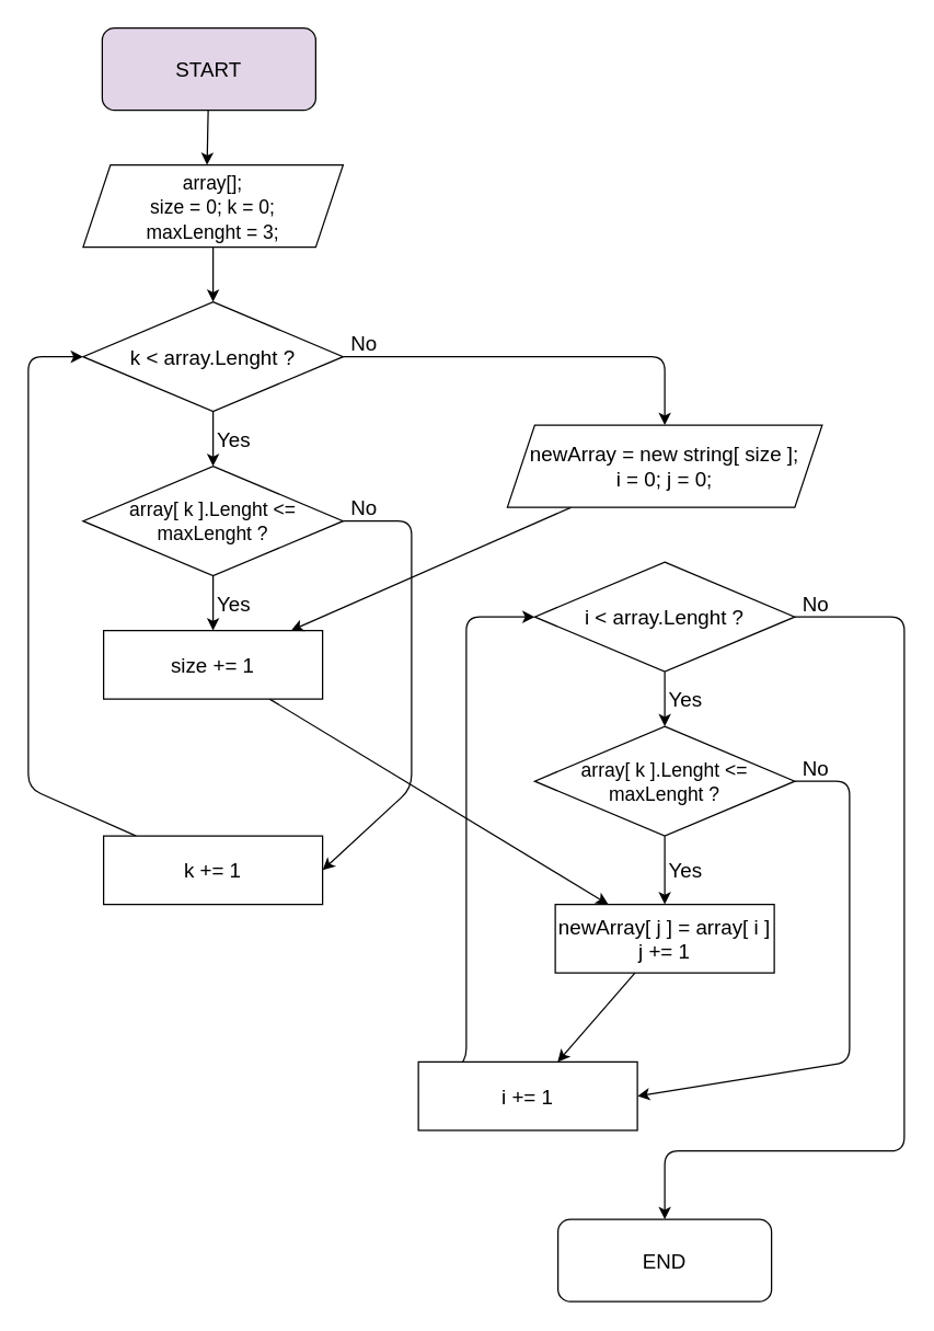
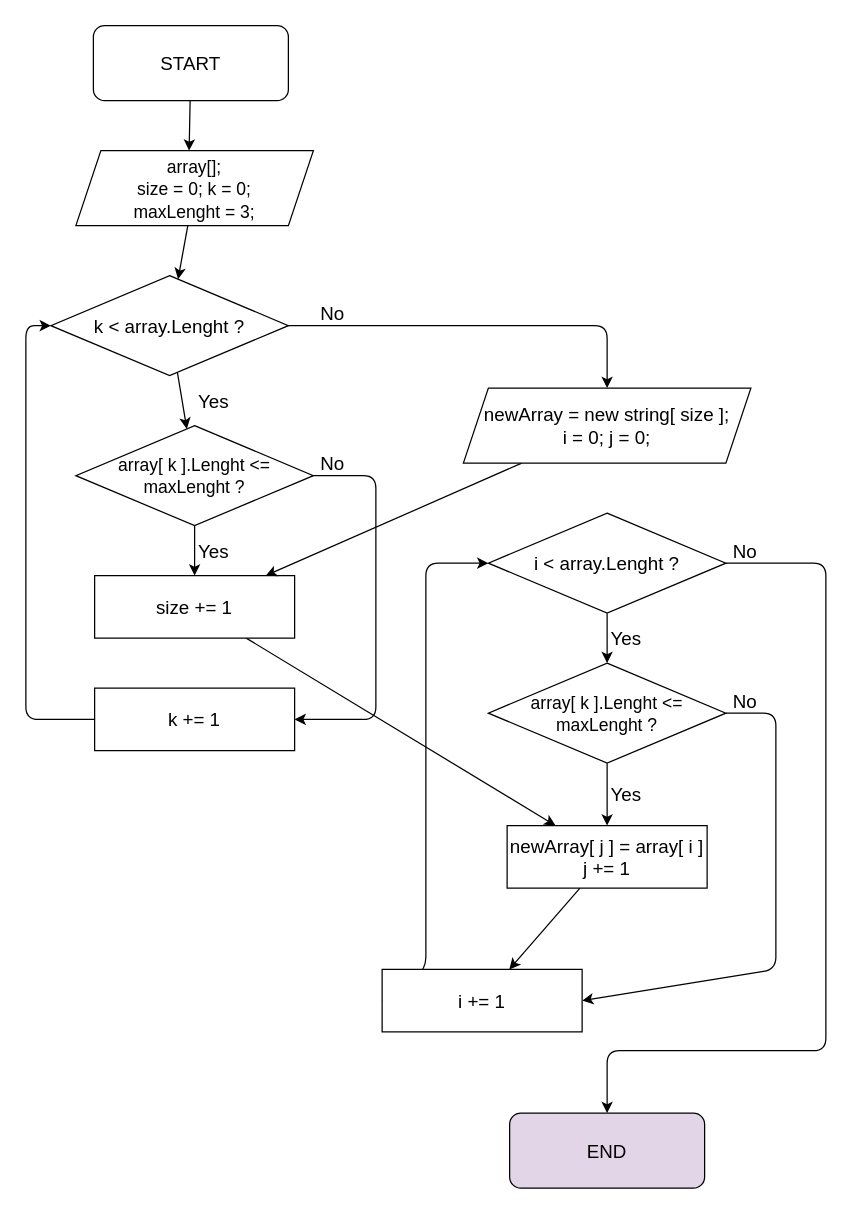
  <mxCell id="0" />
  <mxCell id="1" parent="0" />
  <mxCell id="2" value="" style="edgeStyle=none;html=1;" parent="1" source="3" edge="1"><mxGeometry relative="1" as="geometry"><mxPoint x="150.6" y="120" as="targetPoint" /></mxGeometry></mxCell>
- <mxCell id="3" value="START" style="rounded=1;whiteSpace=wrap;html=1;fontSize=15;fillColor=#e1d5e7;" parent="1" vertex="1"><mxGeometry x="74" y="20" width="156" height="60" as="geometry" /></mxCell>
+ <mxCell id="3" value="START" style="rounded=1;whiteSpace=wrap;html=1;fontSize=15;" parent="1" vertex="1"><mxGeometry x="74" y="20" width="156" height="60" as="geometry" /></mxCell>
  <mxCell id="4" value="" style="edgeStyle=none;html=1;" parent="1" source="5" target="8" edge="1"><mxGeometry relative="1" as="geometry" /></mxCell>
  <mxCell id="5" value="&lt;font style=&quot;font-size: 14px&quot;&gt;array[];&lt;br&gt;size = 0; k = 0;&lt;br&gt;maxLenght = 3;&lt;br&gt;&lt;/font&gt;" style="shape=parallelogram;perimeter=parallelogramPerimeter;whiteSpace=wrap;html=1;fixedSize=1;fontSize=15;" parent="1" vertex="1"><mxGeometry x="60" y="120" width="190" height="60" as="geometry" /></mxCell>
  <mxCell id="6" value="" style="edgeStyle=none;html=1;" parent="1" source="8" target="11" edge="1"><mxGeometry relative="1" as="geometry" /></mxCell>
  <mxCell id="7" style="edgeStyle=none;html=1;exitX=1;exitY=0.5;exitDx=0;exitDy=0;" parent="1" source="8" edge="1"><mxGeometry relative="1" as="geometry"><mxPoint x="485" y="310" as="targetPoint" /><Array as="points"><mxPoint x="485" y="260" /></Array></mxGeometry></mxCell>
- <mxCell id="8" value="k &amp;lt; array.Lenght ?" style="rhombus;whiteSpace=wrap;html=1;fontSize=15;" parent="1" vertex="1"><mxGeometry x="60" y="220" width="190" height="80" as="geometry" /></mxCell>
+ <mxCell id="8" value="k &amp;lt; array.Lenght ?" style="rhombus;whiteSpace=wrap;html=1;fontSize=15;" parent="1" vertex="1"><mxGeometry x="40" y="220" width="190" height="80" as="geometry" /></mxCell>
  <mxCell id="9" value="" style="edgeStyle=none;html=1;" parent="1" source="11" target="13" edge="1"><mxGeometry relative="1" as="geometry" /></mxCell>
  <mxCell id="10" style="edgeStyle=none;html=1;exitX=1;exitY=0.5;exitDx=0;exitDy=0;entryX=1;entryY=0.5;entryDx=0;entryDy=0;" parent="1" source="11" target="15" edge="1"><mxGeometry relative="1" as="geometry"><Array as="points"><mxPoint x="300" y="380" /><mxPoint x="300" y="575" /></Array></mxGeometry></mxCell>
  <mxCell id="11" value="array[ k ].Lenght &amp;lt;= maxLenght ?" style="rhombus;whiteSpace=wrap;html=1;fontSize=14;" parent="1" vertex="1"><mxGeometry x="60" y="340" width="190" height="80" as="geometry" /></mxCell>
  <mxCell id="12" value="" style="edgeStyle=none;html=1;" parent="1" source="13" target="23" edge="1"><mxGeometry relative="1" as="geometry" /></mxCell>
  <mxCell id="13" value="size += 1" style="whiteSpace=wrap;html=1;fontSize=15;" parent="1" vertex="1"><mxGeometry x="75" y="460" width="160" height="50" as="geometry" /></mxCell>
  <mxCell id="14" style="edgeStyle=none;html=1;entryX=0;entryY=0.5;entryDx=0;entryDy=0;" parent="1" source="15" target="8" edge="1"><mxGeometry relative="1" as="geometry"><mxPoint x="20" y="575" as="targetPoint" /><Array as="points"><mxPoint x="20" y="575" /><mxPoint x="20" y="260" /></Array></mxGeometry></mxCell>
- <mxCell id="15" value="k += 1" style="whiteSpace=wrap;html=1;fontSize=15;" parent="1" vertex="1"><mxGeometry x="75" y="610" width="160" height="50" as="geometry" /></mxCell>
+ <mxCell id="15" value="k += 1" style="whiteSpace=wrap;html=1;fontSize=15;" parent="1" vertex="1"><mxGeometry x="75" y="550" width="160" height="50" as="geometry" /></mxCell>
  <mxCell id="16" value="" style="edgeStyle=none;html=1;" parent="1" source="18" target="21" edge="1"><mxGeometry relative="1" as="geometry" /></mxCell>
  <mxCell id="17" style="edgeStyle=none;html=1;exitX=1;exitY=0.5;exitDx=0;exitDy=0;entryX=0.5;entryY=0;entryDx=0;entryDy=0;" parent="1" source="18" edge="1"><mxGeometry relative="1" as="geometry"><Array as="points"><mxPoint x="660" y="450" /><mxPoint x="660" y="840" /><mxPoint x="485" y="840" /></Array><mxPoint x="485" y="890" as="targetPoint" /></mxGeometry></mxCell>
  <mxCell id="18" value="&lt;span style=&quot;font-size: 15px;&quot;&gt;i &amp;lt; array.Lenght ?&lt;/span&gt;" style="rhombus;whiteSpace=wrap;html=1;fontSize=15;" parent="1" vertex="1"><mxGeometry x="390" y="410" width="190" height="80" as="geometry" /></mxCell>
  <mxCell id="19" value="" style="edgeStyle=none;html=1;" parent="1" source="21" target="23" edge="1"><mxGeometry relative="1" as="geometry" /></mxCell>
  <mxCell id="20" style="edgeStyle=none;html=1;exitX=1;exitY=0.5;exitDx=0;exitDy=0;entryX=1;entryY=0.5;entryDx=0;entryDy=0;" parent="1" source="21" target="25" edge="1"><mxGeometry relative="1" as="geometry"><Array as="points"><mxPoint x="620" y="570" /><mxPoint x="620" y="775" /></Array></mxGeometry></mxCell>
  <mxCell id="21" value="&lt;span style=&quot;font-size: 14px&quot;&gt;array[ k ].Lenght &amp;lt;= maxLenght ?&lt;/span&gt;" style="rhombus;whiteSpace=wrap;html=1;fontSize=15;" parent="1" vertex="1"><mxGeometry x="390" y="530" width="190" height="80" as="geometry" /></mxCell>
  <mxCell id="22" value="" style="edgeStyle=none;html=1;" parent="1" source="23" target="25" edge="1"><mxGeometry relative="1" as="geometry" /></mxCell>
  <mxCell id="23" value="newArray[ j ] = array[ i ]&lt;br style=&quot;font-size: 15px&quot;&gt;j += 1" style="whiteSpace=wrap;html=1;fontSize=15;" parent="1" vertex="1"><mxGeometry x="405" y="660" width="160" height="50" as="geometry" /></mxCell>
  <mxCell id="24" style="edgeStyle=none;html=1;entryX=0;entryY=0.5;entryDx=0;entryDy=0;exitX=0;exitY=0.5;exitDx=0;exitDy=0;" parent="1" source="25" target="18" edge="1"><mxGeometry relative="1" as="geometry"><Array as="points"><mxPoint x="340" y="775" /><mxPoint x="340" y="450" /></Array></mxGeometry></mxCell>
  <mxCell id="25" value="i += 1" style="whiteSpace=wrap;html=1;fontSize=15;" parent="1" vertex="1"><mxGeometry x="305" y="775" width="160" height="50" as="geometry" /></mxCell>
- <mxCell id="26" value="END" style="rounded=1;whiteSpace=wrap;html=1;fontSize=15;" parent="1" vertex="1"><mxGeometry x="407" y="890" width="156" height="60" as="geometry" /></mxCell>
+ <mxCell id="26" value="END" style="rounded=1;whiteSpace=wrap;html=1;fontSize=15;fillColor=#e1d5e7;" parent="1" vertex="1"><mxGeometry x="407" y="890" width="156" height="60" as="geometry" /></mxCell>
  <mxCell id="27" value="Yes" style="text;html=1;align=center;verticalAlign=middle;resizable=0;points=[];autosize=1;strokeColor=none;fillColor=none;fontSize=15;" parent="1" vertex="1"><mxGeometry x="150" y="310" width="40" height="20" as="geometry" /></mxCell>
  <mxCell id="28" value="Yes" style="text;html=1;align=center;verticalAlign=middle;resizable=0;points=[];autosize=1;strokeColor=none;fillColor=none;fontSize=15;" parent="1" vertex="1"><mxGeometry x="150" y="430" width="40" height="20" as="geometry" /></mxCell>
  <mxCell id="29" value="Yes" style="text;html=1;align=center;verticalAlign=middle;resizable=0;points=[];autosize=1;strokeColor=none;fillColor=none;fontSize=15;" parent="1" vertex="1"><mxGeometry x="480" y="500" width="40" height="20" as="geometry" /></mxCell>
  <mxCell id="30" value="Yes" style="text;html=1;align=center;verticalAlign=middle;resizable=0;points=[];autosize=1;strokeColor=none;fillColor=none;fontSize=15;" parent="1" vertex="1"><mxGeometry x="480" y="624.5" width="40" height="20" as="geometry" /></mxCell>
  <mxCell id="31" value="No" style="text;html=1;align=center;verticalAlign=middle;resizable=0;points=[];autosize=1;strokeColor=none;fillColor=none;fontSize=15;" parent="1" vertex="1"><mxGeometry x="250" y="240" width="30" height="20" as="geometry" /></mxCell>
  <mxCell id="32" value="No" style="text;html=1;align=center;verticalAlign=middle;resizable=0;points=[];autosize=1;strokeColor=none;fillColor=none;fontSize=15;" parent="1" vertex="1"><mxGeometry x="250" y="360" width="30" height="20" as="geometry" /></mxCell>
  <mxCell id="33" value="No" style="text;html=1;align=center;verticalAlign=middle;resizable=0;points=[];autosize=1;strokeColor=none;fillColor=none;fontSize=15;" parent="1" vertex="1"><mxGeometry x="580" y="430" width="30" height="20" as="geometry" /></mxCell>
  <mxCell id="34" value="No" style="text;html=1;align=center;verticalAlign=middle;resizable=0;points=[];autosize=1;strokeColor=none;fillColor=none;fontSize=15;" parent="1" vertex="1"><mxGeometry x="580" y="550" width="30" height="20" as="geometry" /></mxCell>
  <mxCell id="35" value="" style="edgeStyle=none;html=1;fontSize=15;" parent="1" source="36" target="13" edge="1"><mxGeometry relative="1" as="geometry" /></mxCell>
  <mxCell id="36" value="newArray = new string[ size ];&lt;br style=&quot;font-size: 15px&quot;&gt;i = 0; j = 0;" style="shape=parallelogram;perimeter=parallelogramPerimeter;whiteSpace=wrap;html=1;fixedSize=1;fontSize=15;" parent="1" vertex="1"><mxGeometry x="370" y="310" width="230" height="60" as="geometry" /></mxCell>
